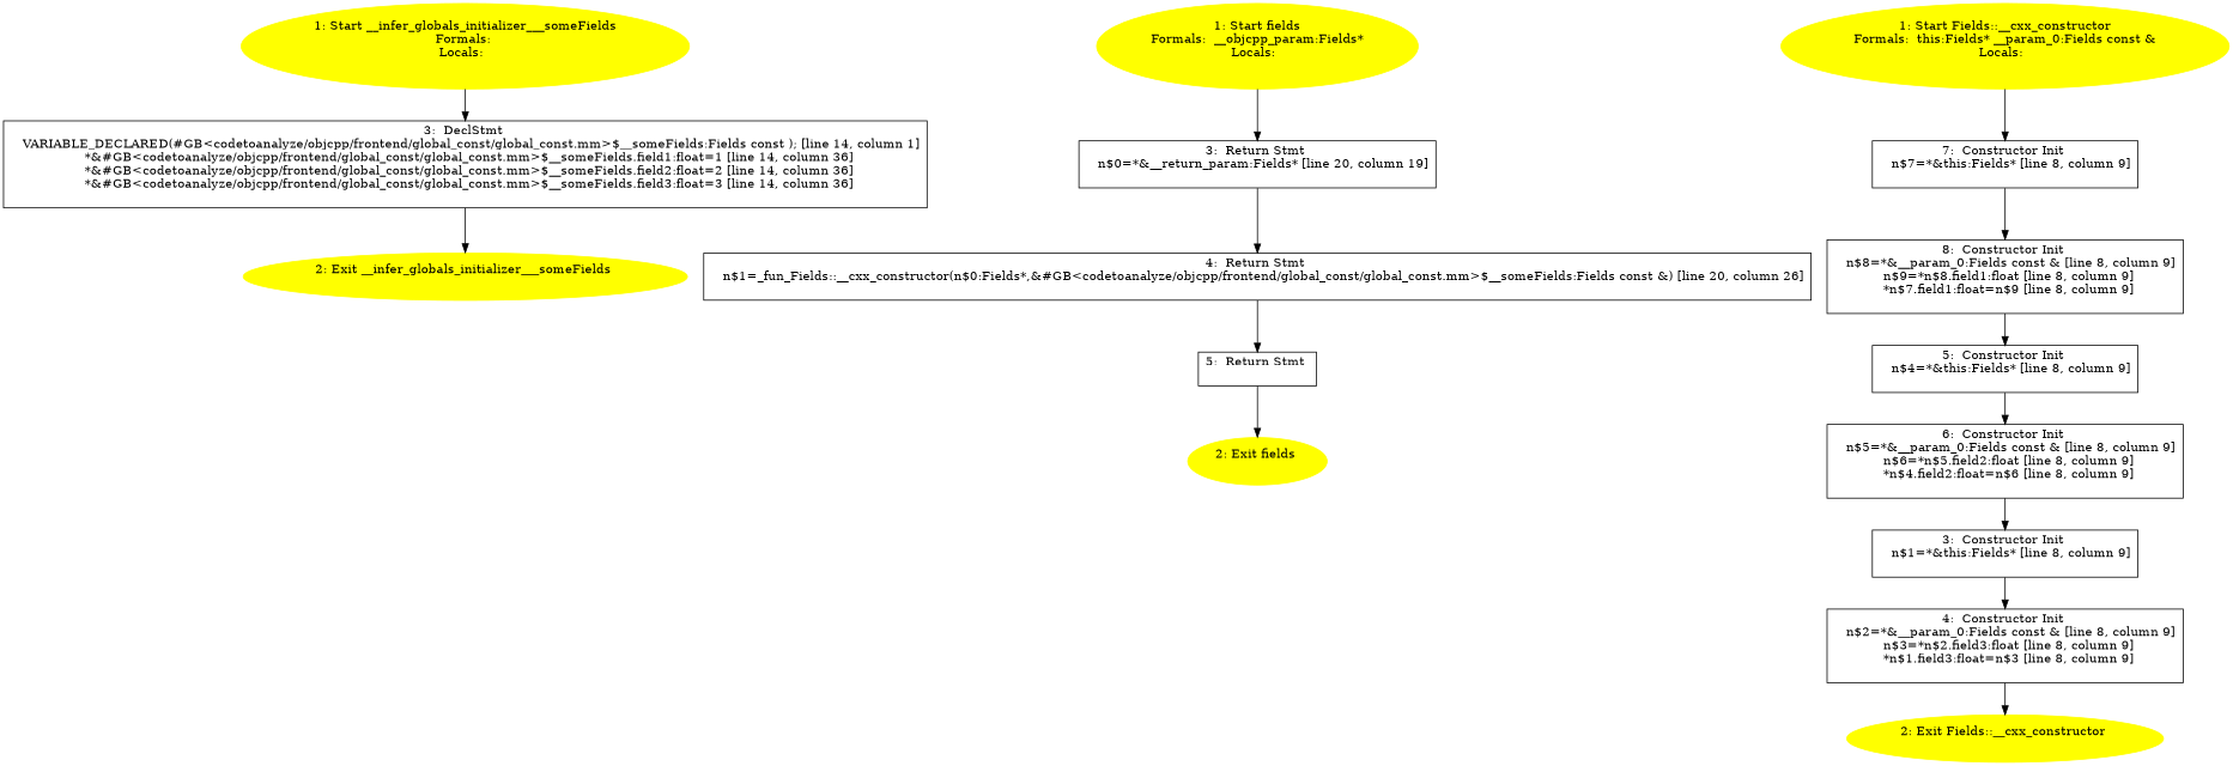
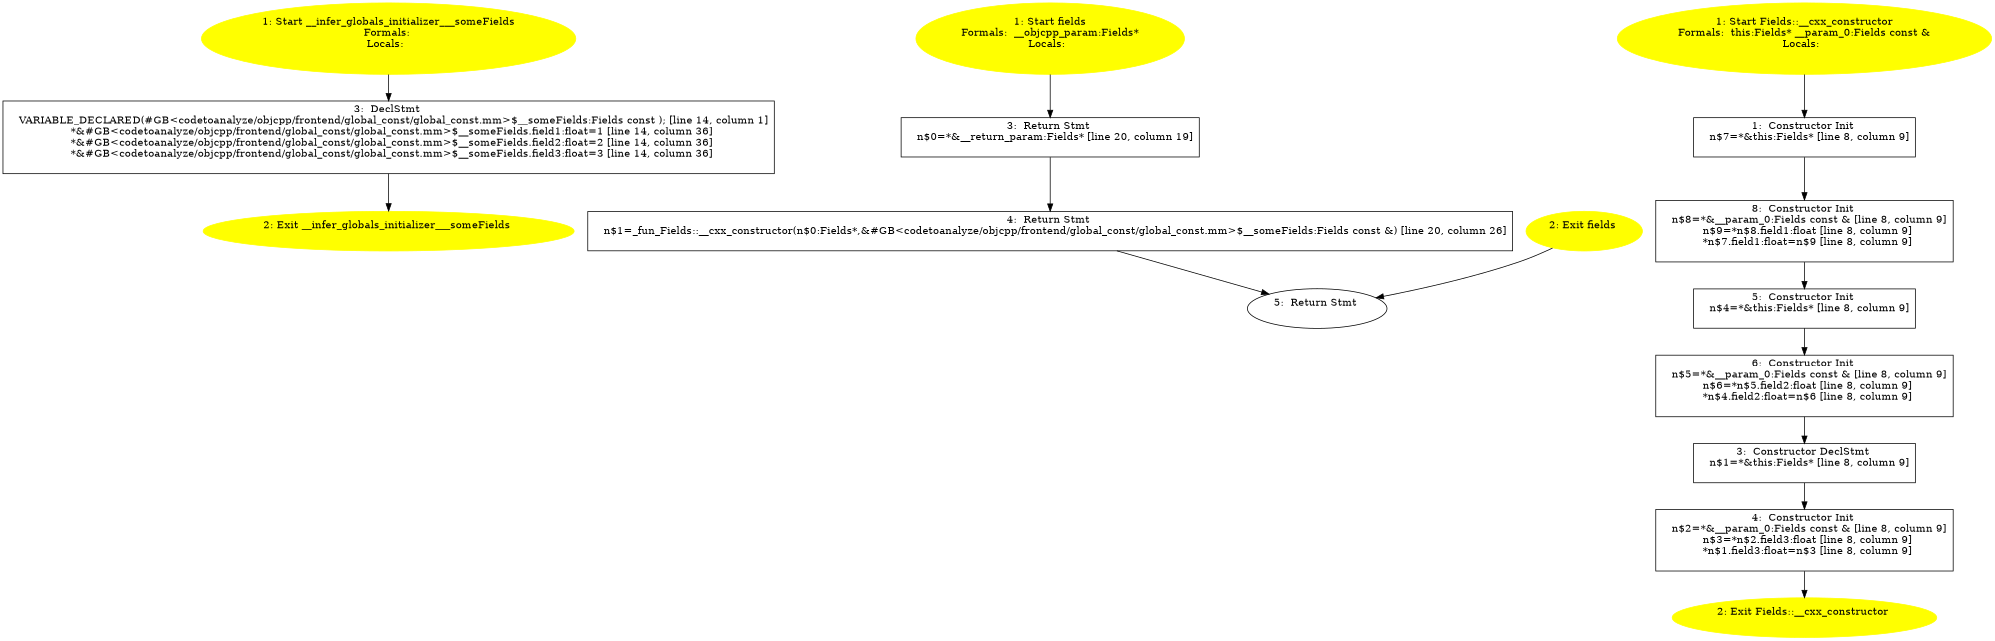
  digraph {
    node [shape=box]
    n1 [color=yellow label="1: Start __infer_globals_initializer___someFields\nFormals: \nLocals:  \n  " style=filled shape=""]
    n2 [label="3:  DeclStmt \n   VARIABLE_DECLARED(#GB<codetoanalyze/objcpp/frontend/global_const/global_const.mm>$__someFields:Fields const ); [line 14, column 1]\n  *&#GB<codetoanalyze/objcpp/frontend/global_const/global_const.mm>$__someFields.field1:float=1 [line 14, column 36]\n  *&#GB<codetoanalyze/objcpp/frontend/global_const/global_const.mm>$__someFields.field2:float=2 [line 14, column 36]\n  *&#GB<codetoanalyze/objcpp/frontend/global_const/global_const.mm>$__someFields.field3:float=3 [line 14, column 36]\n "]
    n3 [color=yellow label="2: Exit __infer_globals_initializer___someFields \n  " style=filled shape=""]
    n4 [color=yellow label="1: Start fields\nFormals:  __objcpp_param:Fields*\nLocals:  \n  " style=filled shape=""]
    n5 [label="3:  Return Stmt \n   n$0=*&__return_param:Fields* [line 20, column 19]\n "]
    n6 [label="4:  Return Stmt \n   n$1=_fun_Fields::__cxx_constructor(n$0:Fields*,&#GB<codetoanalyze/objcpp/frontend/global_const/global_const.mm>$__someFields:Fields const &) [line 20, column 26]\n "]
-   n7 [label="5:  Return Stmt \n  "]
+   n7 [label="5:  Return Stmt \n  " shape=ellipse]
    n8 [color=yellow label="2: Exit fields \n  " style=filled shape=""]
    n9 [color=yellow label="1: Start Fields::__cxx_constructor\nFormals:  this:Fields* __param_0:Fields const &\nLocals:  \n  " style=filled shape=""]
-   n10 [label="7:  Constructor Init \n   n$7=*&this:Fields* [line 8, column 9]\n "]
+   n10 [label="1:  Constructor Init \n   n$7=*&this:Fields* [line 8, column 9]\n "]
    n11 [label="8:  Constructor Init \n   n$8=*&__param_0:Fields const & [line 8, column 9]\n  n$9=*n$8.field1:float [line 8, column 9]\n  *n$7.field1:float=n$9 [line 8, column 9]\n "]
    n12 [label="5:  Constructor Init \n   n$4=*&this:Fields* [line 8, column 9]\n "]
    n13 [color=yellow label="2: Exit Fields::__cxx_constructor \n  " style=filled shape=""]
-   n14 [label="3:  Constructor Init \n   n$1=*&this:Fields* [line 8, column 9]\n "]
+   n14 [label="3:  Constructor DeclStmt \n   n$1=*&this:Fields* [line 8, column 9]\n "]
    n15 [label="4:  Constructor Init \n   n$2=*&__param_0:Fields const & [line 8, column 9]\n  n$3=*n$2.field3:float [line 8, column 9]\n  *n$1.field3:float=n$3 [line 8, column 9]\n "]
    n16 [label="6:  Constructor Init \n   n$5=*&__param_0:Fields const & [line 8, column 9]\n  n$6=*n$5.field2:float [line 8, column 9]\n  *n$4.field2:float=n$6 [line 8, column 9]\n "]
    n1 -> n2
    n2 -> n3
    n4 -> n5
    n5 -> n6
    n6 -> n7
-   n7 -> n8
+   n8 -> n7
    n9 -> n10
    n10 -> n11
    n11 -> n12
    n12 -> n16
    n14 -> n15
    n15 -> n13
    n16 -> n14
  }
